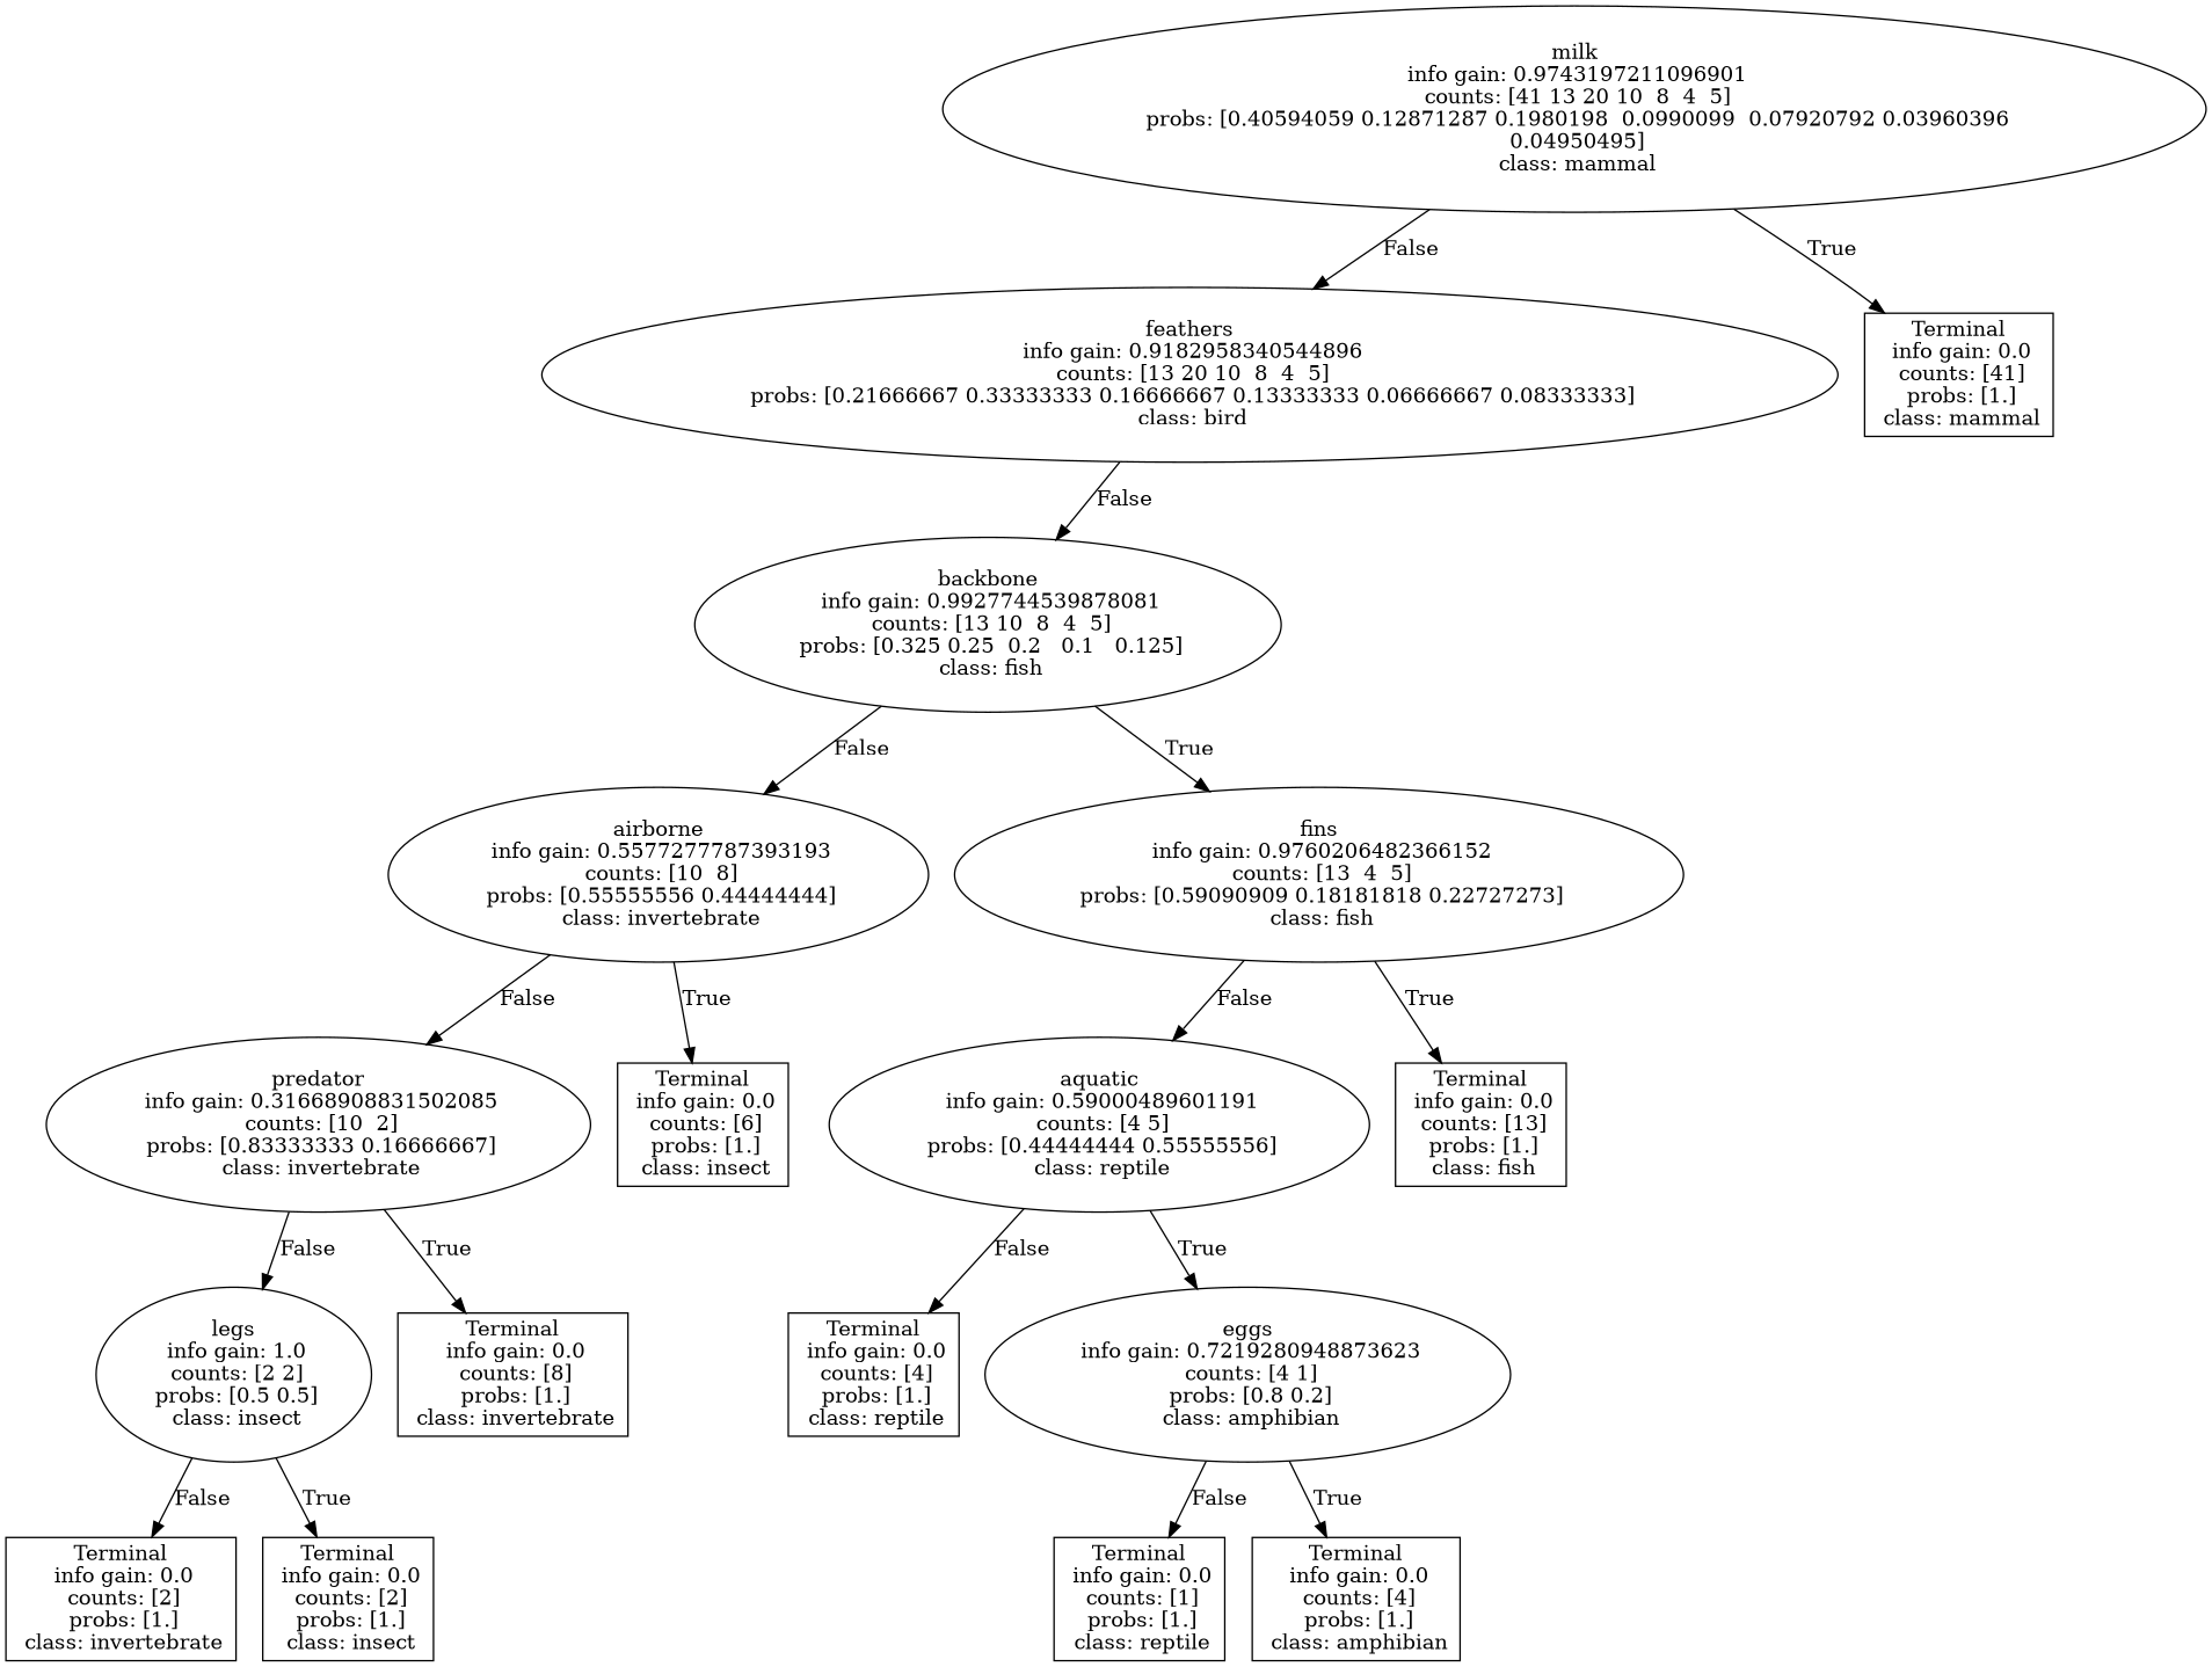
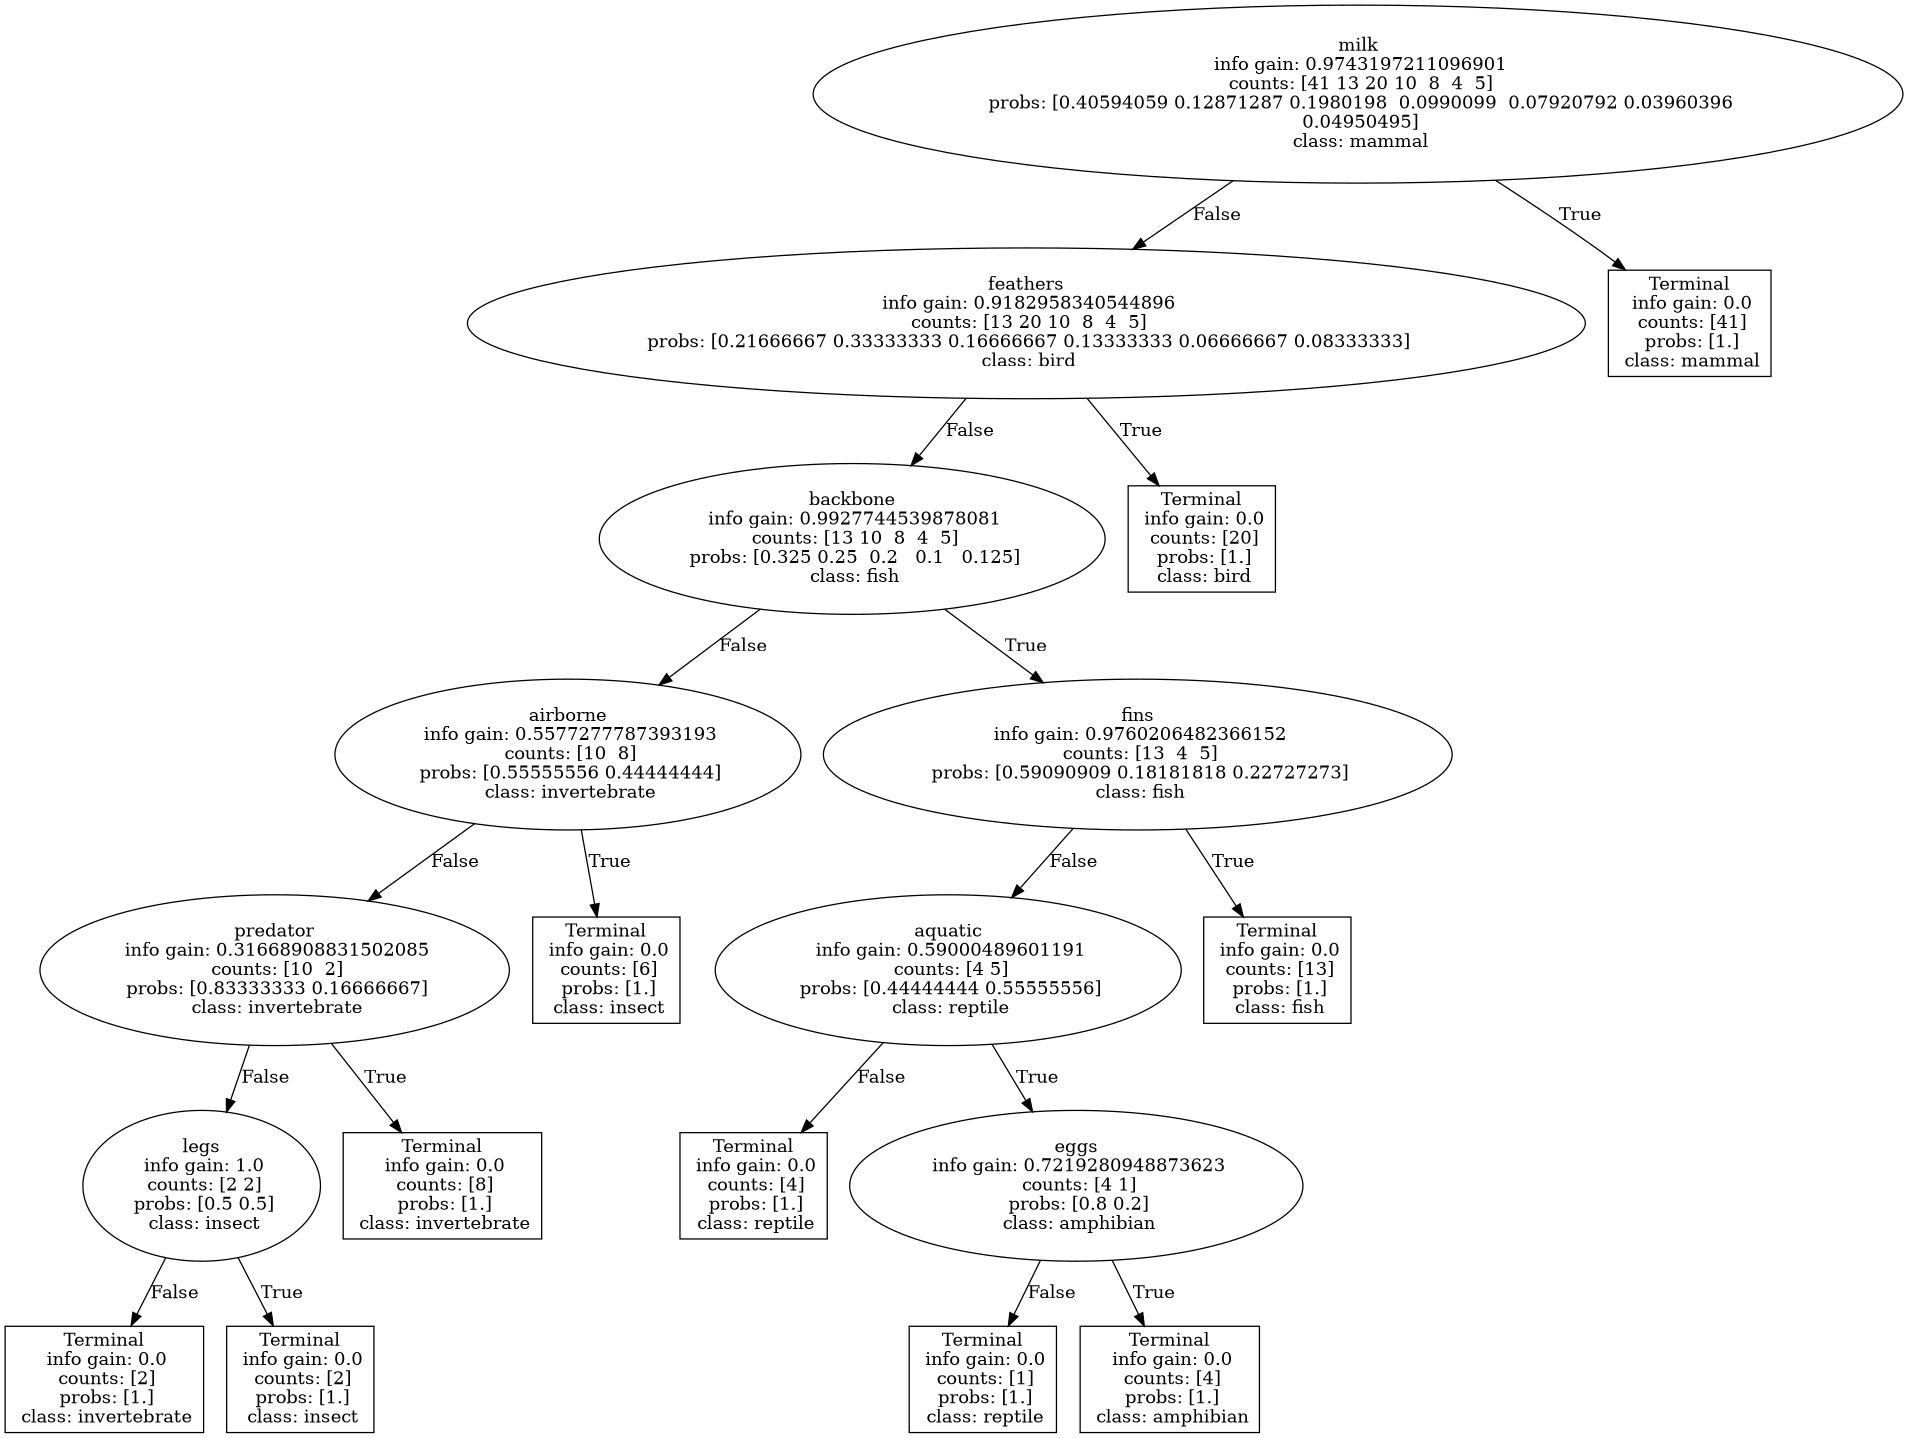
  digraph {
    node [shape=box]
    n1 [label="milk\n info gain: 0.9743197211096901\n counts: [41 13 20 10  8  4  5]\n probs: [0.40594059 0.12871287 0.1980198  0.0990099  0.07920792 0.03960396\n 0.04950495]\n class: mammal" shape=""]
    n2 [label="feathers\n info gain: 0.9182958340544896\n counts: [13 20 10  8  4  5]\n probs: [0.21666667 0.33333333 0.16666667 0.13333333 0.06666667 0.08333333]\n class: bird" shape=""]
    n3 [label="Terminal\n info gain: 0.0\n counts: [41]\n probs: [1.]\n class: mammal"]
    n4 [label="backbone\n info gain: 0.9927744539878081\n counts: [13 10  8  4  5]\n probs: [0.325 0.25  0.2   0.1   0.125]\n class: fish" shape=""]
+   n5 [label="Terminal\n info gain: 0.0\n counts: [20]\n probs: [1.]\n class: bird"]
    n6 [label="airborne\n info gain: 0.5577277787393193\n counts: [10  8]\n probs: [0.55555556 0.44444444]\n class: invertebrate" shape=""]
    n7 [label="fins\n info gain: 0.9760206482366152\n counts: [13  4  5]\n probs: [0.59090909 0.18181818 0.22727273]\n class: fish" shape=""]
    n8 [label="predator\n info gain: 0.31668908831502085\n counts: [10  2]\n probs: [0.83333333 0.16666667]\n class: invertebrate" shape=""]
    n9 [label="Terminal\n info gain: 0.0\n counts: [6]\n probs: [1.]\n class: insect"]
    n10 [label="aquatic\n info gain: 0.59000489601191\n counts: [4 5]\n probs: [0.44444444 0.55555556]\n class: reptile" shape=""]
    n11 [label="Terminal\n info gain: 0.0\n counts: [13]\n probs: [1.]\n class: fish"]
    n12 [label="legs\n info gain: 1.0\n counts: [2 2]\n probs: [0.5 0.5]\n class: insect" shape=""]
    n13 [label="Terminal\n info gain: 0.0\n counts: [8]\n probs: [1.]\n class: invertebrate"]
    n14 [label="Terminal\n info gain: 0.0\n counts: [4]\n probs: [1.]\n class: reptile"]
    n15 [label="eggs\n info gain: 0.7219280948873623\n counts: [4 1]\n probs: [0.8 0.2]\n class: amphibian" shape=""]
    n16 [label="Terminal\n info gain: 0.0\n counts: [2]\n probs: [1.]\n class: invertebrate"]
    n17 [label="Terminal\n info gain: 0.0\n counts: [2]\n probs: [1.]\n class: insect"]
    n18 [label="Terminal\n info gain: 0.0\n counts: [1]\n probs: [1.]\n class: reptile"]
    n19 [label="Terminal\n info gain: 0.0\n counts: [4]\n probs: [1.]\n class: amphibian"]
    n1 -> n2 [label=False]
    n1 -> n3 [label=True]
    n2 -> n4 [label=False]
+   n2 -> n5 [label=True]
    n4 -> n6 [label=False]
    n4 -> n7 [label=True]
    n6 -> n8 [label=False]
    n6 -> n9 [label=True]
    n7 -> n10 [label=False]
    n7 -> n11 [label=True]
    n8 -> n12 [label=False]
    n8 -> n13 [label=True]
    n10 -> n14 [label=False]
    n10 -> n15 [label=True]
    n12 -> n16 [label=False]
    n12 -> n17 [label=True]
    n15 -> n18 [label=False]
    n15 -> n19 [label=True]
  }
